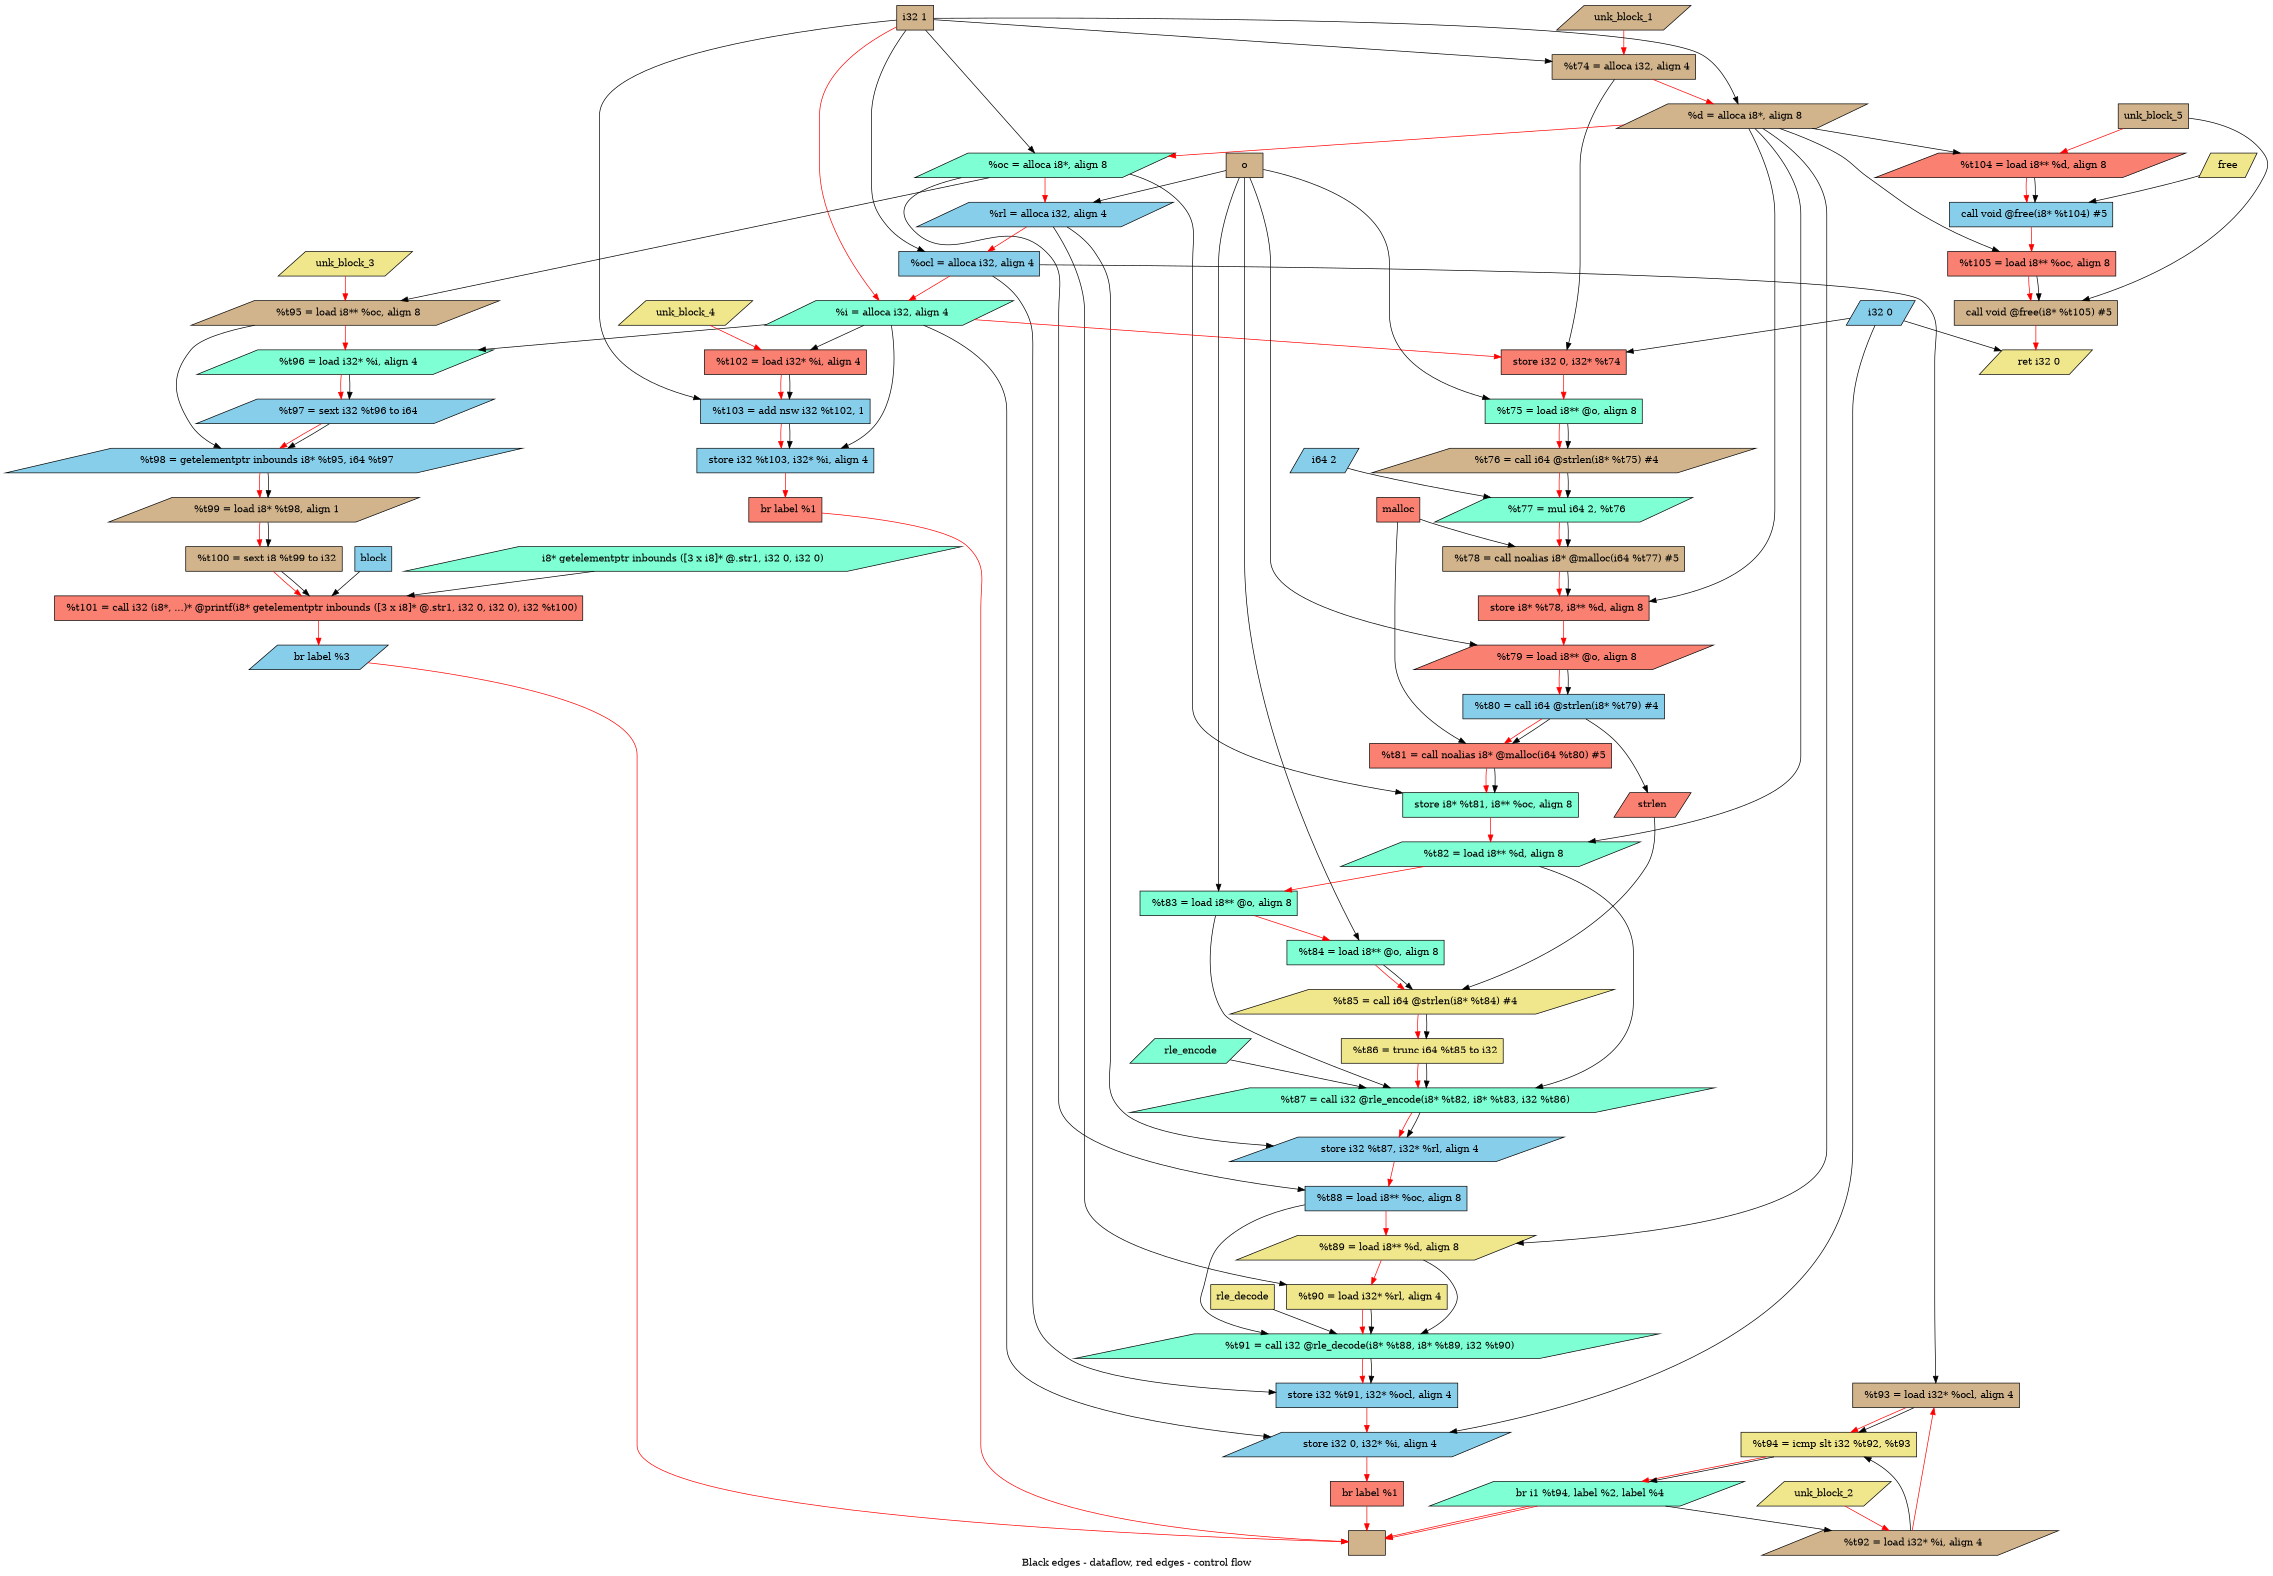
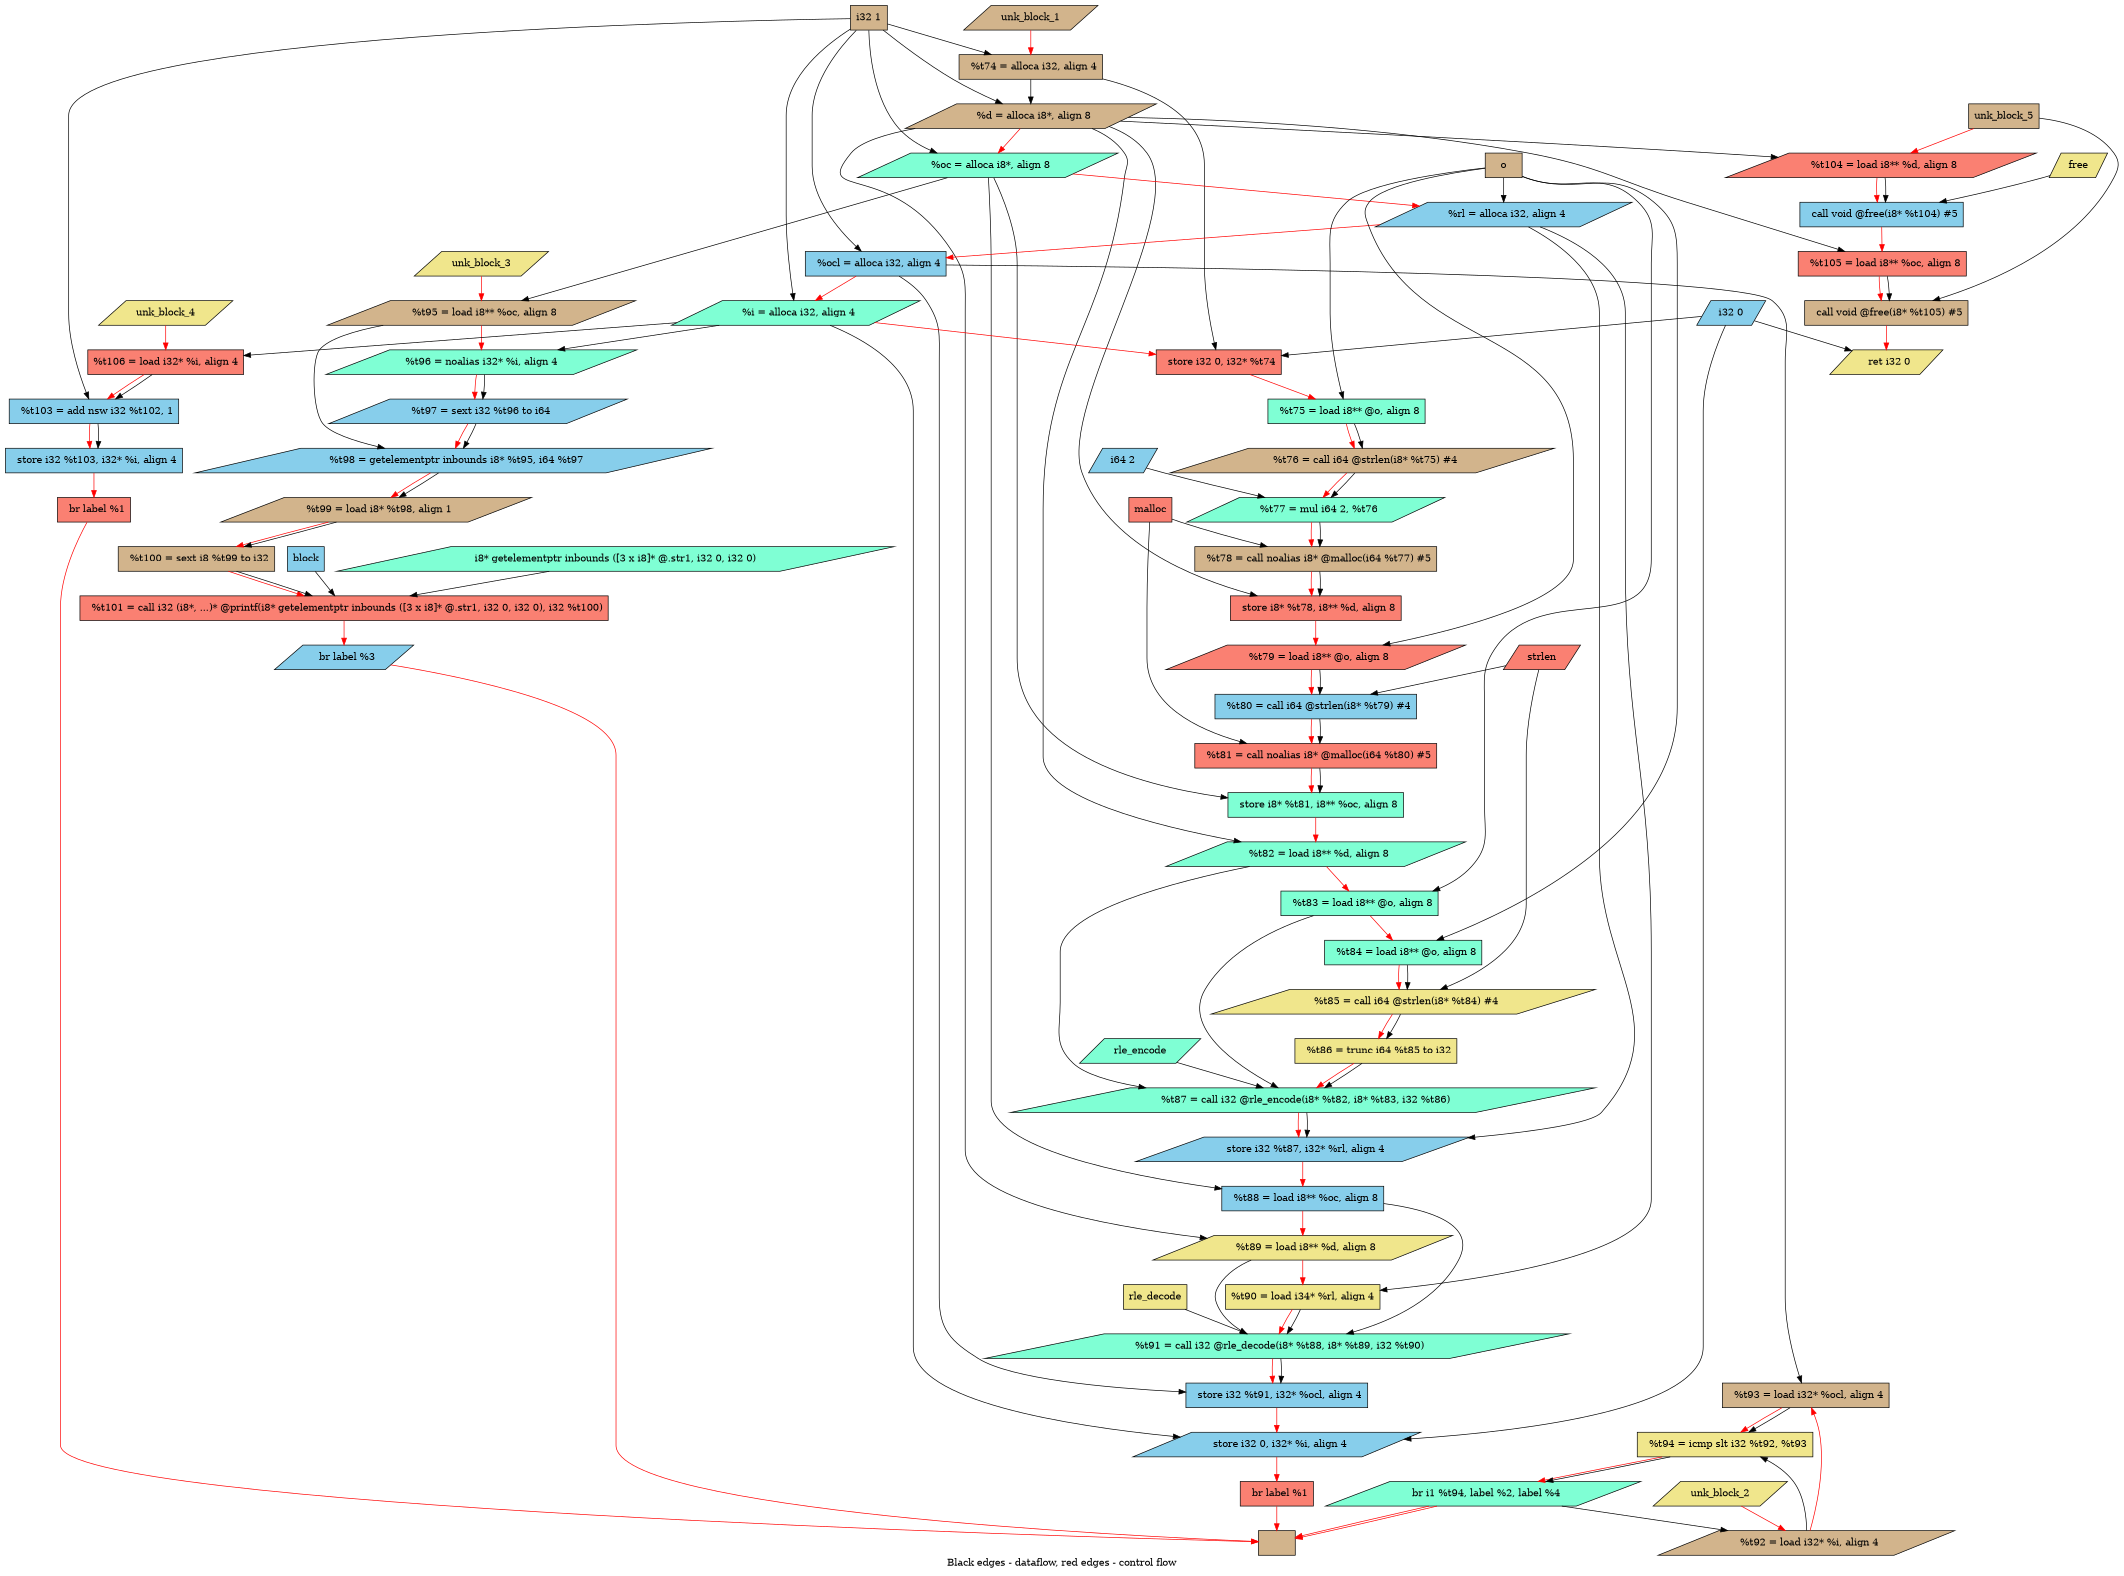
  digraph {
    compound=true
    label="Black edges - dataflow, red edges - control flow"
    node [fillcolor=skyblue shape=box style=filled]
    n1 [fillcolor=tan label="  %t74 = alloca i32, align 4"]
    n2 [fillcolor=tan label="  %d = alloca i8*, align 8" shape=parallelogram]
    n3 [fillcolor=salmon label="  store i32 0, i32* %t74"]
    n4 [fillcolor=aquamarine label="  %oc = alloca i8*, align 8" shape=parallelogram]
    n5 [fillcolor=salmon label="  store i8* %t78, i8** %d, align 8"]
    n6 [fillcolor=aquamarine label="  %t82 = load i8** %d, align 8" shape=parallelogram]
    n7 [fillcolor=khaki label="  %t89 = load i8** %d, align 8" shape=parallelogram]
    n8 [fillcolor=salmon label="  %t104 = load i8** %d, align 8" shape=parallelogram]
    n9 [fillcolor=salmon label="  %t105 = load i8** %oc, align 8"]
    n10 [fillcolor=aquamarine label="  %t75 = load i8** @o, align 8"]
    n11 [label="  %rl = alloca i32, align 4" shape=parallelogram]
    n12 [fillcolor=aquamarine label="  store i8* %t81, i8** %oc, align 8"]
    n13 [label="  %t88 = load i8** %oc, align 8"]
    n14 [fillcolor=tan label="  %t95 = load i8** %oc, align 8" shape=parallelogram]
    n15 [fillcolor=salmon label="  %t79 = load i8** @o, align 8" shape=parallelogram]
    n16 [fillcolor=aquamarine label="  %t83 = load i8** @o, align 8"]
    n17 [fillcolor=aquamarine label="  %t87 = call i32 @rle_encode(i8* %t82, i8* %t83, i32 %t86)" shape=parallelogram]
-   n18 [fillcolor=khaki label="  %t90 = load i32* %rl, align 4"]
+   n18 [fillcolor=khaki label="%t90 = load i34* %rl, align 4"]
    n19 [fillcolor=aquamarine label="  %t91 = call i32 @rle_decode(i8* %t88, i8* %t89, i32 %t90)" shape=parallelogram]
    n20 [label="  call void @free(i8* %t104) #5"]
    n21 [label="  %ocl = alloca i32, align 4"]
    n22 [label="  store i32 %t87, i32* %rl, align 4" shape=parallelogram]
-   n23 [fillcolor=aquamarine label="  %t96 = load i32* %i, align 4" shape=parallelogram]
+   n23 [fillcolor=aquamarine label="%t96 = noalias i32* %i, align 4" shape=parallelogram]
    n24 [label="  %t98 = getelementptr inbounds i8* %t95, i64 %t97" shape=parallelogram]
    n25 [fillcolor=tan label="  call void @free(i8* %t105) #5"]
    n26 [fillcolor=aquamarine label="  %i = alloca i32, align 4" shape=parallelogram]
    n27 [label="  store i32 %t91, i32* %ocl, align 4"]
    n28 [fillcolor=tan label="  %t93 = load i32* %ocl, align 4"]
    n29 [label="  store i32 0, i32* %i, align 4" shape=parallelogram]
-   n30 [fillcolor=salmon label="  %t102 = load i32* %i, align 4"]
+   n30 [fillcolor=salmon label="%t106 = load i32* %i, align 4"]
    n31 [label="  store i32 %t103, i32* %i, align 4"]
    n32 [fillcolor=khaki label="  %t94 = icmp slt i32 %t92, %t93"]
    n33 [fillcolor=salmon label="  br label %1"]
    n34 [fillcolor=tan label="  %t92 = load i32* %i, align 4" shape=parallelogram]
    n35 [label="  %t97 = sext i32 %t96 to i64" shape=parallelogram]
    n36 [label="  %t103 = add nsw i32 %t102, 1"]
    n37 [fillcolor=salmon label="  br label %1"]
    n38 [fillcolor=tan label="  %t76 = call i64 @strlen(i8* %t75) #4" shape=parallelogram]
    n39 [fillcolor=aquamarine label="  %t77 = mul i64 2, %t76" shape=parallelogram]
    n40 [fillcolor=tan label="  %t78 = call noalias i8* @malloc(i64 %t77) #5"]
    n41 [label="  %t80 = call i64 @strlen(i8* %t79) #4"]
    n42 [fillcolor=salmon label="  %t81 = call noalias i8* @malloc(i64 %t80) #5"]
    n43 [fillcolor=aquamarine label="  %t84 = load i8** @o, align 8"]
    n44 [fillcolor=khaki label="  %t85 = call i64 @strlen(i8* %t84) #4" shape=parallelogram]
    n45 [fillcolor=khaki label="  %t86 = trunc i64 %t85 to i32"]
    "" [fillcolor=tan]
    unk_block_1 [fillcolor=tan shape=parallelogram]
    "i32 1" [fillcolor=tan]
    "i32 0" [shape=parallelogram]
    n50 [fillcolor=khaki label="  ret i32 0" shape=parallelogram]
    o [fillcolor=tan]
    strlen [fillcolor=salmon shape=parallelogram]
    "i64 2" [shape=parallelogram]
    malloc [fillcolor=salmon]
    rle_encode [fillcolor=aquamarine shape=parallelogram]
    rle_decode [fillcolor=khaki]
    n57 [fillcolor=aquamarine label="  br i1 %t94, label %2, label %4" shape=parallelogram]
    unk_block_2 [fillcolor=khaki shape=parallelogram]
    n59 [fillcolor=tan label="  %t99 = load i8* %t98, align 1" shape=parallelogram]
    n60 [fillcolor=tan label="  %t100 = sext i8 %t99 to i32"]
    n61 [fillcolor=salmon label="  %t101 = call i32 (i8*, ...)* @printf(i8* getelementptr inbounds ([3 x i8]* @.str1, i32 0, i32 0), i32 %t100)"]
    n62 [label="  br label %3" shape=parallelogram]
    unk_block_3 [fillcolor=khaki shape=parallelogram]
    "i8* getelementptr inbounds ([3 x i8]* @.str1, i32 0, i32 0)" [fillcolor=aquamarine shape=parallelogram]
    n65 [label=block]
    unk_block_4 [fillcolor=khaki shape=parallelogram]
    unk_block_5 [fillcolor=tan]
    free [fillcolor=khaki shape=parallelogram]
-   n1 -> n2 [color=red weight=2]
+   n1 -> n2 [color=black weight=2]
    n1 -> n3
    n2 -> n4 [color=red weight=2]
    n2 -> n5
    n2 -> n6
    n2 -> n7
    n2 -> n8
    n2 -> n9
    n3 -> n10 [color=red weight=2]
    n4 -> n11 [color=red weight=2]
    n4 -> n12
    n4 -> n13
    n4 -> n14
    n5 -> n15 [color=red weight=2]
    n6 -> n16 [color=red weight=2]
    n6 -> n17
    n7 -> n18 [color=red weight=2]
    n7 -> n19
    n8 -> n20 [color=red weight=2]
    n8 -> n20
    n9 -> n25 [color=red weight=2]
    n9 -> n25
    n10 -> n38 [color=red weight=2]
    n10 -> n38
    n11 -> n18
    n11 -> n21 [color=red weight=2]
    n11 -> n22
    n12 -> n6 [color=red weight=2]
    n13 -> n7 [color=red weight=2]
    n13 -> n19
    n14 -> n23 [color=red weight=2]
    n14 -> n24
    n15 -> n41 [color=red weight=2]
    n15 -> n41
    n16 -> n17
    n16 -> n43 [color=red weight=2]
    n17 -> n22 [color=red weight=2]
    n17 -> n22
    n18 -> n19 [color=red weight=2]
    n18 -> n19
    n19 -> n27 [color=red weight=2]
    n19 -> n27
    n20 -> n9 [color=red weight=2]
    n21 -> n26 [color=red weight=2]
    n21 -> n27
    n21 -> n28
    n22 -> n13 [color=red weight=2]
    n23 -> n35 [color=red weight=2]
    n23 -> n35
    n24 -> n59 [color=red weight=2]
    n24 -> n59
    n25 -> n50 [color=red weight=2]
    n26 -> n3 [color=red weight=2]
    n26 -> n23
    n26 -> n29
    n26 -> n30
-   n26 -> n31
    n27 -> n29 [color=red weight=2]
    n28 -> n32 [color=red weight=2]
    n28 -> n32
    n29 -> n33 [color=red weight=2]
    n30 -> n36 [color=red weight=2]
    n30 -> n36
    n31 -> n37 [color=red weight=2]
    n32 -> n57 [color=red weight=2]
    n32 -> n57
    n33 -> "" [color=red]
    n34 -> n28 [color=red weight=2]
    n34 -> n32
    n35 -> n24 [color=red weight=2]
    n35 -> n24
    n36 -> n31 [color=red weight=2]
    n36 -> n31
    n37 -> "" [color=red]
    n38 -> n39 [color=red weight=2]
    n38 -> n39
    n39 -> n40 [color=red weight=2]
    n39 -> n40
    n40 -> n5 [color=red weight=2]
    n40 -> n5
    n41 -> n42 [color=red weight=2]
    n41 -> n42
    n42 -> n12 [color=red weight=2]
    n42 -> n12
    n43 -> n44 [color=red weight=2]
    n43 -> n44
    n44 -> n45 [color=red weight=2]
    n44 -> n45
    n45 -> n17 [color=red weight=2]
    n45 -> n17
    unk_block_1 -> n1 [color=red]
    "i32 1" -> n1
    "i32 1" -> n2
    "i32 1" -> n4
    "i32 1" -> n21
-   "i32 1" -> n26 [color=red]
+   "i32 1" -> n26
    "i32 1" -> n36
    "i32 0" -> n3
    "i32 0" -> n29
    "i32 0" -> n50
    o -> n10
    o -> n11
    o -> n15
    o -> n16
    o -> n43
-   n41 -> strlen
+   strlen -> n41
    strlen -> n44
    "i64 2" -> n39
    malloc -> n40
    malloc -> n42
    rle_encode -> n17
    rle_decode -> n19
    n57 -> n34
    n57 -> "" [color=red]
    n57 -> "" [color=red]
    unk_block_2 -> n34 [color=red]
    n59 -> n60 [color=red weight=2]
    n59 -> n60
    n60 -> n61 [color=red weight=2]
    n60 -> n61
    n61 -> n62 [color=red weight=2]
    n62 -> "" [color=red]
    unk_block_3 -> n14 [color=red]
    "i8* getelementptr inbounds ([3 x i8]* @.str1, i32 0, i32 0)" -> n61
    n65 -> n61
    unk_block_4 -> n30 [color=red]
    unk_block_5 -> n8 [color=red]
    unk_block_5 -> n25
    free -> n20
  }
